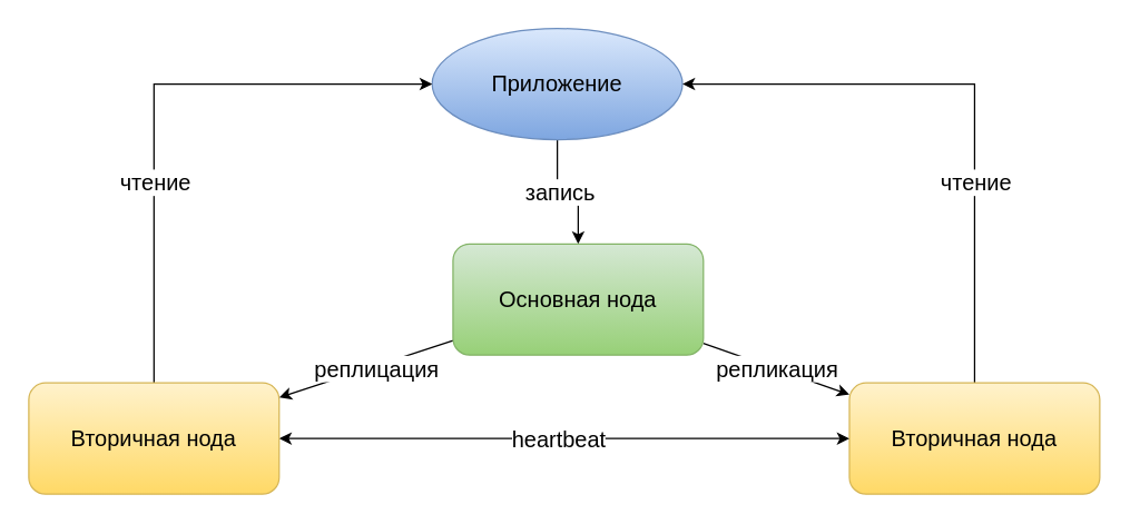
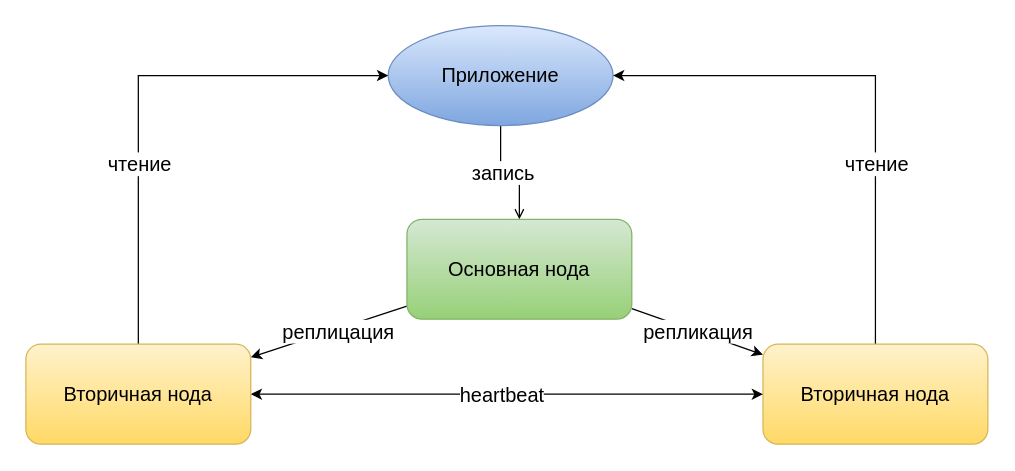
  <mxCell id="0" />
  <mxCell id="1" parent="0" />
- <mxCell id="2" value="запись" style="edgeStyle=orthogonalEdgeStyle;rounded=0;orthogonalLoop=1;jettySize=auto;html=1;fontSize=16;" parent="1" source="3" target="7" edge="1"><mxGeometry x="-0.143" relative="1" as="geometry"><mxPoint as="offset" /></mxGeometry></mxCell>
+ <mxCell id="2" value="запись" style="edgeStyle=orthogonalEdgeStyle;rounded=0;orthogonalLoop=1;jettySize=auto;html=1;fontSize=16;endArrow=open;" parent="1" source="3" target="7" edge="1"><mxGeometry x="-0.143" relative="1" as="geometry"><mxPoint as="offset" /></mxGeometry></mxCell>
  <mxCell id="3" value="Приложение" style="ellipse;whiteSpace=wrap;html=1;fontSize=16;fillColor=#dae8fc;gradientColor=#7ea6e0;strokeColor=#6c8ebf;" parent="1" vertex="1"><mxGeometry x="310" y="20" width="180" height="80" as="geometry" /></mxCell>
  <mxCell id="4" style="rounded=0;orthogonalLoop=1;jettySize=auto;html=1;fontSize=16;" parent="1" source="7" target="15" edge="1"><mxGeometry relative="1" as="geometry" /></mxCell>
  <mxCell id="5" value="реплицация" style="edgeLabel;html=1;align=center;verticalAlign=middle;resizable=0;points=[];fontSize=16;" parent="4" vertex="1" connectable="0"><mxGeometry x="-0.1" y="2" relative="1" as="geometry"><mxPoint as="offset" /></mxGeometry></mxCell>
  <mxCell id="6" value="репликация" style="rounded=0;orthogonalLoop=1;jettySize=auto;html=1;fontSize=16;" parent="1" source="7" target="10" edge="1"><mxGeometry relative="1" as="geometry" /></mxCell>
  <mxCell id="7" value="Основная нода" style="rounded=1;whiteSpace=wrap;html=1;fontSize=16;fillColor=#d5e8d4;gradientColor=#97d077;strokeColor=#82b366;" parent="1" vertex="1"><mxGeometry x="325" y="175" width="180" height="80" as="geometry" /></mxCell>
  <mxCell id="8" style="edgeStyle=orthogonalEdgeStyle;rounded=0;orthogonalLoop=1;jettySize=auto;html=1;entryX=1;entryY=0.5;entryDx=0;entryDy=0;fontSize=16;exitX=0.5;exitY=0;exitDx=0;exitDy=0;" parent="1" source="10" target="3" edge="1"><mxGeometry relative="1" as="geometry" /></mxCell>
  <mxCell id="9" value="чтение" style="edgeLabel;html=1;align=center;verticalAlign=middle;resizable=0;points=[];fontSize=16;labelBackgroundColor=default;" parent="8" vertex="1" connectable="0"><mxGeometry x="-0.132" relative="1" as="geometry"><mxPoint y="39" as="offset" /></mxGeometry></mxCell>
  <mxCell id="10" value="Вторичная нода" style="rounded=1;whiteSpace=wrap;html=1;fontSize=16;fillColor=#fff2cc;gradientColor=#ffd966;strokeColor=#d6b656;" parent="1" vertex="1"><mxGeometry x="610" y="275" width="180" height="80" as="geometry" /></mxCell>
  <mxCell id="11" style="edgeStyle=orthogonalEdgeStyle;rounded=0;orthogonalLoop=1;jettySize=auto;html=1;entryX=0;entryY=0.5;entryDx=0;entryDy=0;startArrow=classic;startFill=1;fontSize=16;" parent="1" source="15" target="10" edge="1"><mxGeometry relative="1" as="geometry" /></mxCell>
  <mxCell id="12" value="heartbeat" style="edgeLabel;html=1;align=center;verticalAlign=middle;resizable=0;points=[];fontSize=16;" parent="11" vertex="1" connectable="0"><mxGeometry x="0.4" relative="1" as="geometry"><mxPoint x="-87" as="offset" /></mxGeometry></mxCell>
  <mxCell id="13" style="edgeStyle=orthogonalEdgeStyle;rounded=0;orthogonalLoop=1;jettySize=auto;html=1;exitX=0.5;exitY=0;exitDx=0;exitDy=0;entryX=0;entryY=0.5;entryDx=0;entryDy=0;fontSize=16;" parent="1" source="15" target="3" edge="1"><mxGeometry relative="1" as="geometry" /></mxCell>
  <mxCell id="14" value="чтение" style="edgeLabel;html=1;align=center;verticalAlign=middle;resizable=0;points=[];fontSize=16;" parent="13" vertex="1" connectable="0"><mxGeometry x="-0.151" y="1" relative="1" as="geometry"><mxPoint x="1" y="31" as="offset" /></mxGeometry></mxCell>
  <mxCell id="15" value="Вторичная нода" style="rounded=1;whiteSpace=wrap;html=1;fontSize=16;fillColor=#fff2cc;gradientColor=#ffd966;strokeColor=#d6b656;" parent="1" vertex="1"><mxGeometry x="20" y="275" width="180" height="80" as="geometry" /></mxCell>
